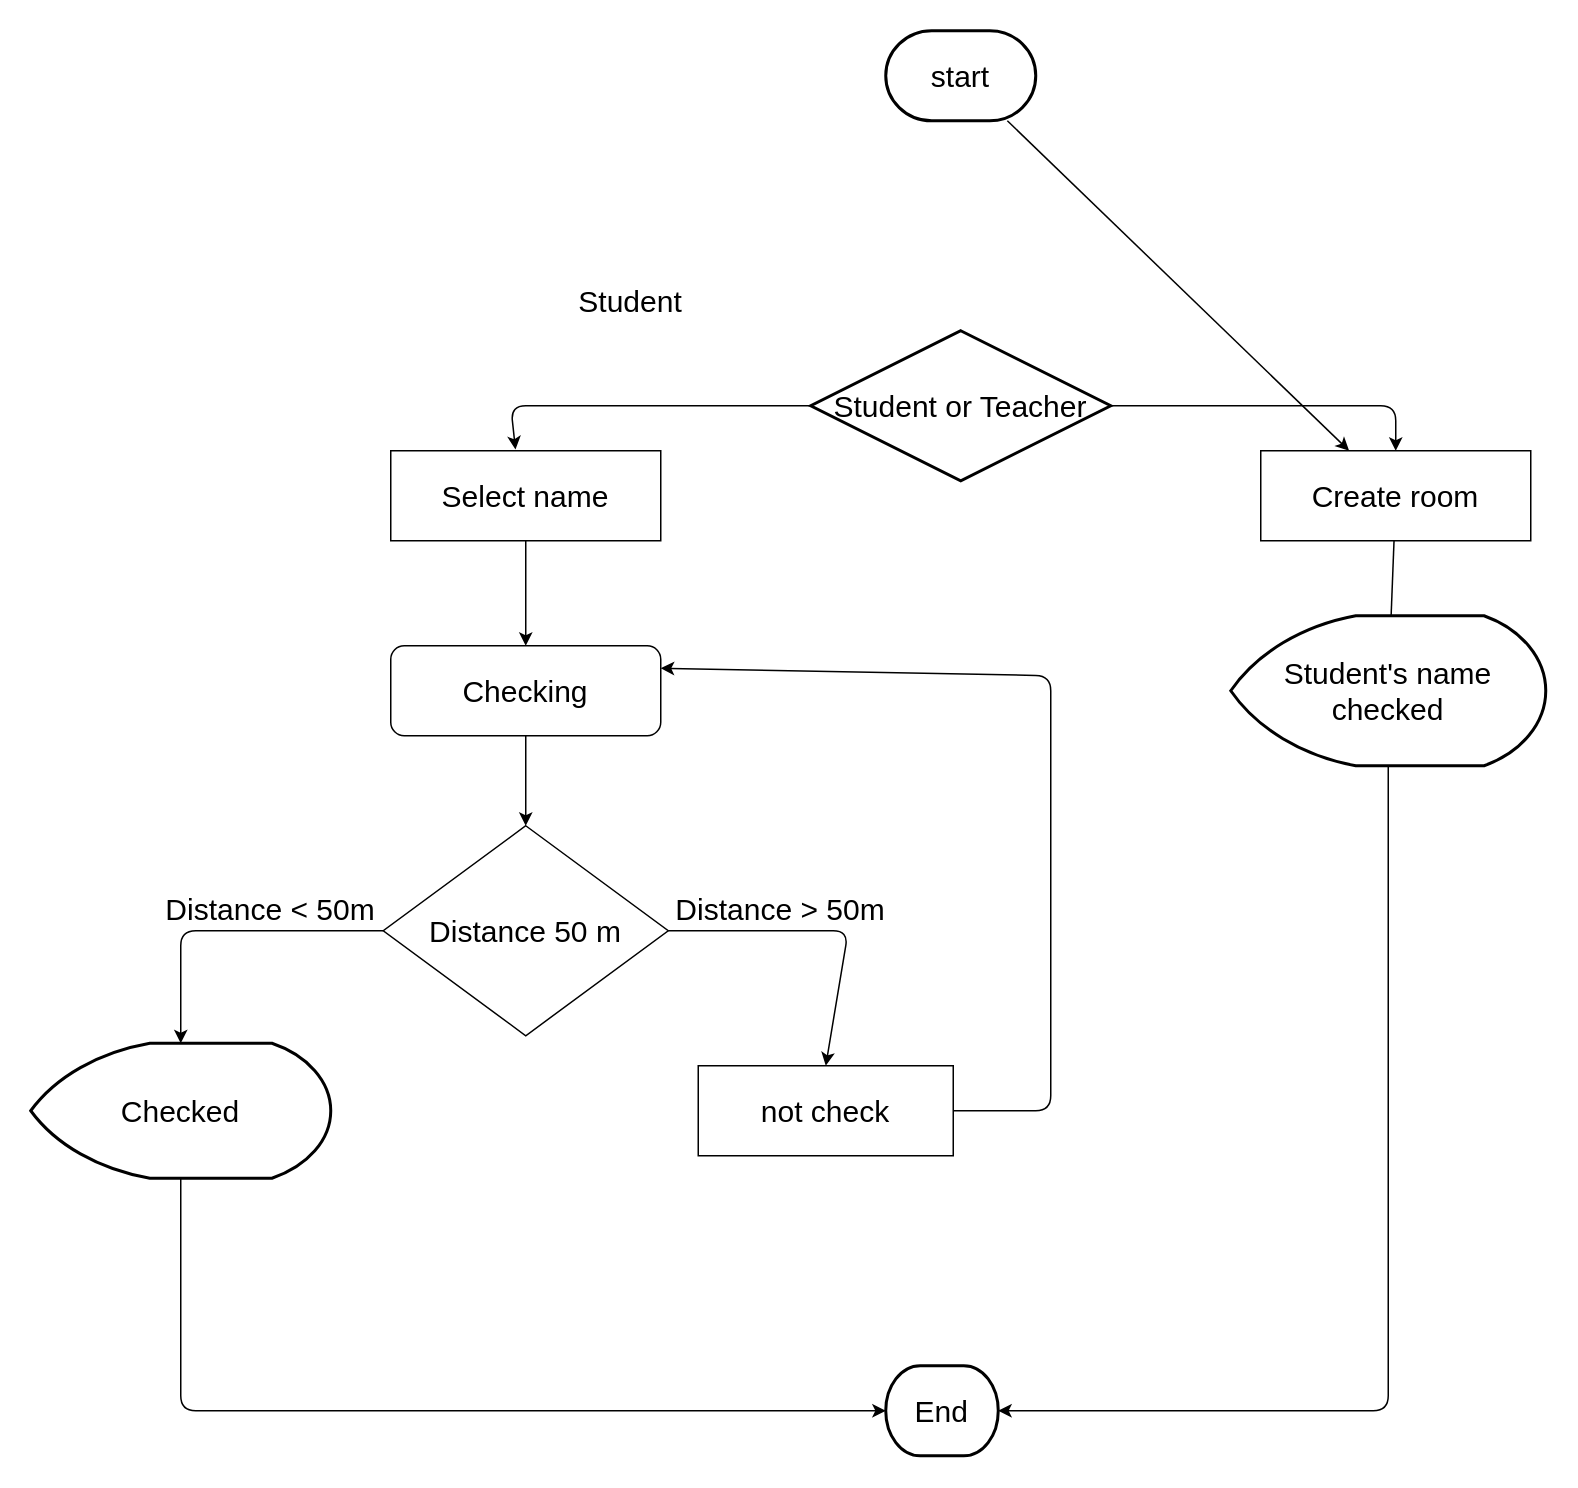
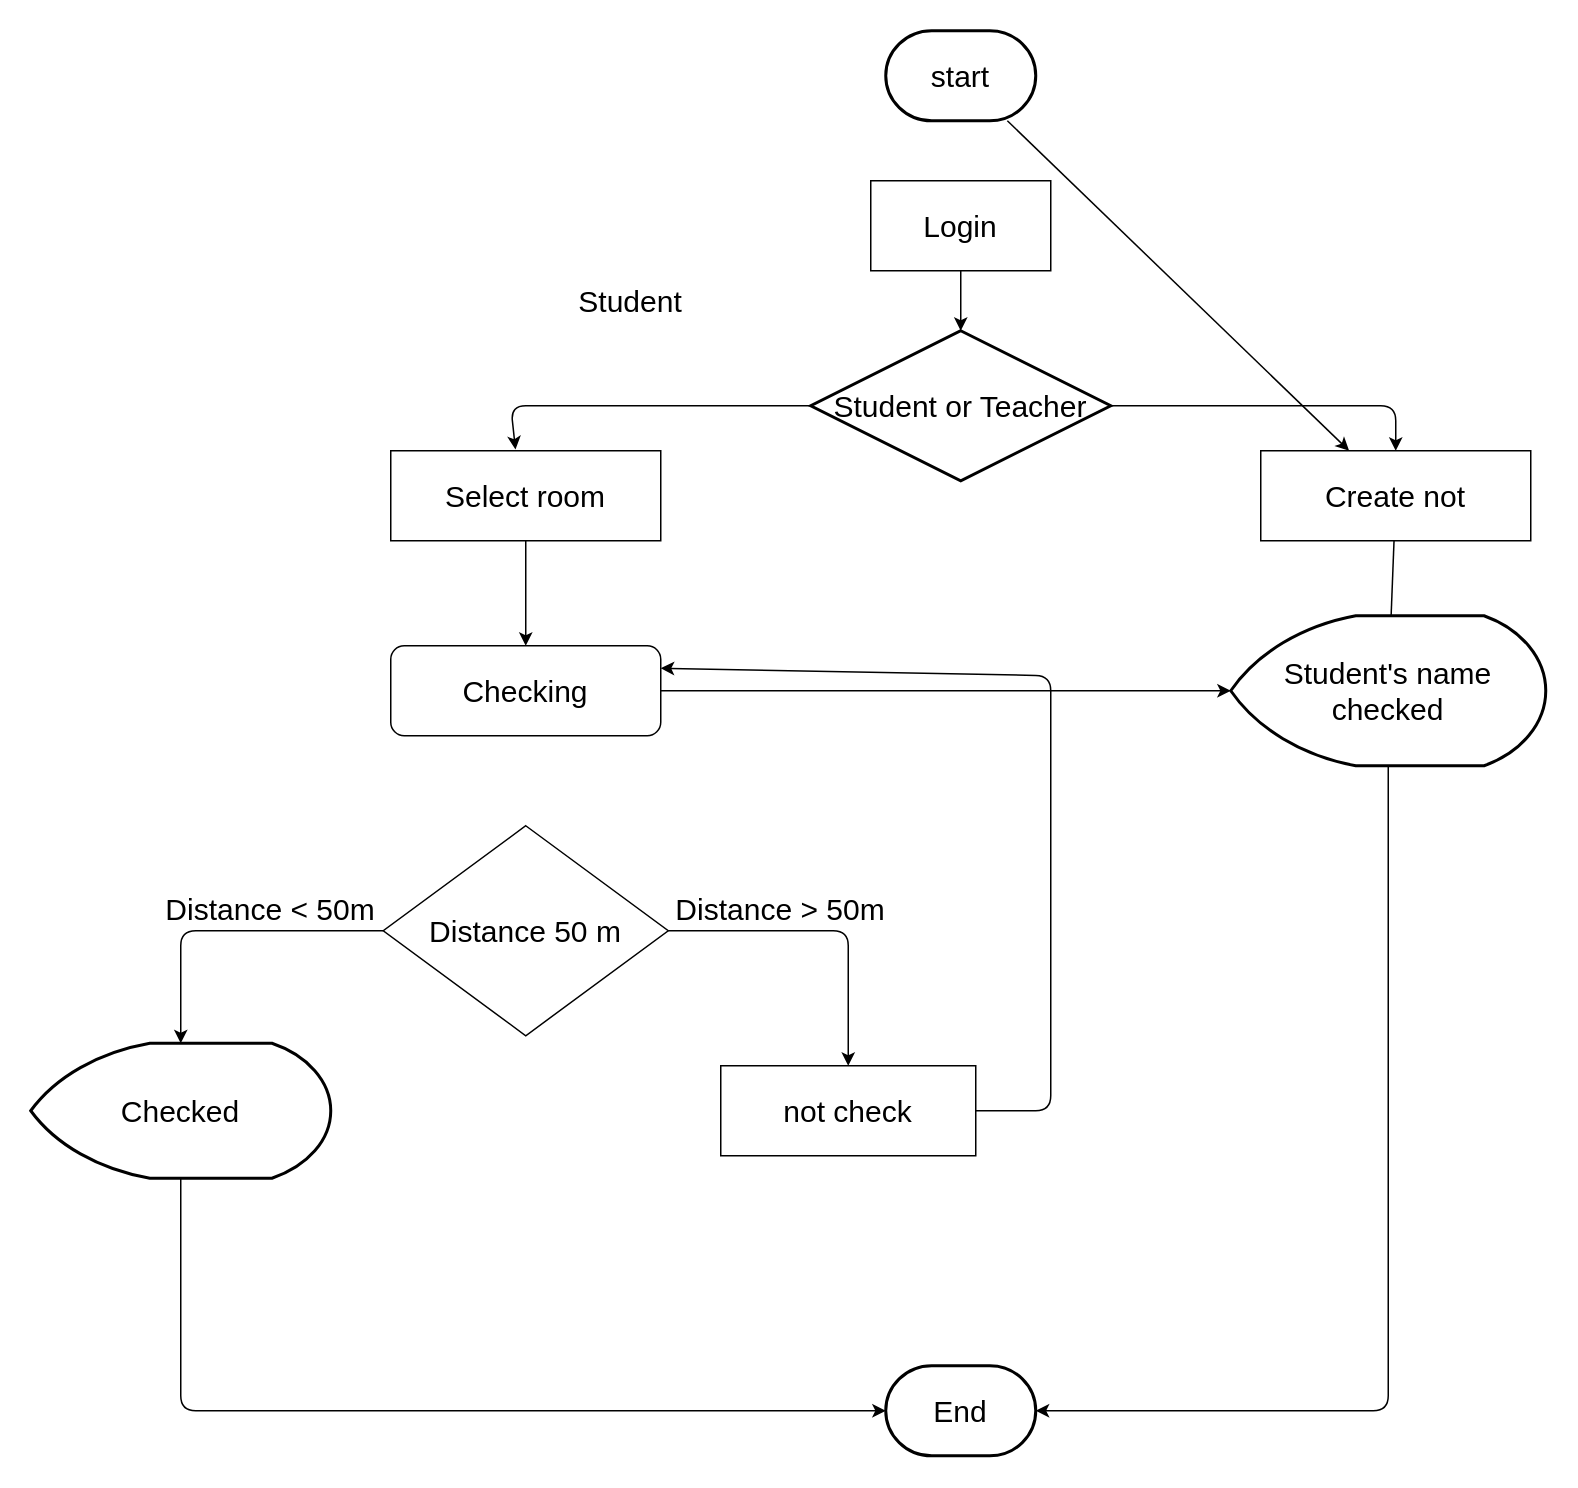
  <mxCell id="0" />
  <mxCell id="1" parent="0" />
  <mxCell id="2" value="" style="edgeStyle=none;html=1;fontSize=20;" edge="1" parent="1" source="3" target="21"><mxGeometry relative="1" as="geometry" /></mxCell>
  <mxCell id="3" value="&lt;font style=&quot;font-size: 20px&quot;&gt;start&lt;/font&gt;" style="strokeWidth=2;html=1;shape=mxgraph.flowchart.terminator;whiteSpace=wrap;fontSize=20;" vertex="1" parent="1"><mxGeometry x="590" y="20" width="100" height="60" as="geometry" /></mxCell>
  <mxCell id="4" value="" style="edgeStyle=none;html=1;fontSize=20;entryX=0.462;entryY=-0.013;entryDx=0;entryDy=0;entryPerimeter=0;" edge="1" parent="1" source="6" target="10"><mxGeometry relative="1" as="geometry"><Array as="points"><mxPoint x="340" y="270" /></Array></mxGeometry></mxCell>
  <mxCell id="5" style="edgeStyle=none;html=1;entryX=0.5;entryY=0;entryDx=0;entryDy=0;fontSize=20;" edge="1" parent="1" source="6" target="21"><mxGeometry relative="1" as="geometry"><Array as="points"><mxPoint x="930" y="270" /></Array></mxGeometry></mxCell>
  <mxCell id="6" value="&lt;font style=&quot;font-size: 20px&quot;&gt;Student or Teacher&lt;/font&gt;" style="strokeWidth=2;html=1;shape=mxgraph.flowchart.decision;whiteSpace=wrap;fontSize=20;" vertex="1" parent="1"><mxGeometry x="540" y="220" width="200" height="100" as="geometry" /></mxCell>
+ <mxCell id="7" value="" style="edgeStyle=none;html=1;fontSize=20;" edge="1" parent="1" source="8" target="6"><mxGeometry relative="1" as="geometry" /></mxCell>
+ <mxCell id="8" value="&lt;font style=&quot;font-size: 20px;&quot;&gt;Login&lt;/font&gt;" style="rounded=0;whiteSpace=wrap;html=1;fontSize=20;" vertex="1" parent="1"><mxGeometry x="580" y="120" width="120" height="60" as="geometry" /></mxCell>
  <mxCell id="9" value="" style="edgeStyle=none;html=1;fontSize=20;" edge="1" parent="1" source="10" target="12"><mxGeometry relative="1" as="geometry" /></mxCell>
- <mxCell id="10" value="Select name" style="rounded=0;whiteSpace=wrap;html=1;fontSize=20;" vertex="1" parent="1"><mxGeometry x="260" y="300" width="180" height="60" as="geometry" /></mxCell>
- <mxCell id="11" value="" style="edgeStyle=none;html=1;fontSize=20;" edge="1" parent="1" source="12" target="15"><mxGeometry relative="1" as="geometry" /></mxCell>
+ <mxCell id="10" value="Select room" style="rounded=0;whiteSpace=wrap;html=1;fontSize=20;" vertex="1" parent="1"><mxGeometry x="260" y="300" width="180" height="60" as="geometry" /></mxCell>
+ <mxCell id="11" value="" style="edgeStyle=none;html=1;fontSize=20;" edge="1" parent="1" source="12" target="23"><mxGeometry relative="1" as="geometry" /></mxCell>
  <mxCell id="12" value="Checking" style="whiteSpace=wrap;html=1;fontSize=20;rounded=1;" vertex="1" parent="1"><mxGeometry x="260" y="430" width="180" height="60" as="geometry" /></mxCell>
  <mxCell id="13" style="edgeStyle=none;html=1;entryX=0.5;entryY=0;entryDx=0;entryDy=0;fontSize=20;" edge="1" parent="1" source="15" target="17"><mxGeometry relative="1" as="geometry"><Array as="points"><mxPoint x="565" y="620" /></Array></mxGeometry></mxCell>
  <mxCell id="14" style="edgeStyle=none;html=1;entryX=0.5;entryY=0;entryDx=0;entryDy=0;entryPerimeter=0;fontSize=20;" edge="1" parent="1" source="15"><mxGeometry relative="1" as="geometry"><mxPoint x="120" y="695" as="targetPoint" /><Array as="points"><mxPoint x="120" y="620" /></Array></mxGeometry></mxCell>
  <mxCell id="15" value="Distance 50 m" style="rhombus;whiteSpace=wrap;html=1;fontSize=20;" vertex="1" parent="1"><mxGeometry x="255" y="550" width="190" height="140" as="geometry" /></mxCell>
  <mxCell id="16" style="edgeStyle=none;html=1;entryX=1;entryY=0.25;entryDx=0;entryDy=0;fontSize=20;exitX=1;exitY=0.5;exitDx=0;exitDy=0;" edge="1" parent="1" source="17" target="12"><mxGeometry relative="1" as="geometry"><Array as="points"><mxPoint x="700" y="740" /><mxPoint x="700" y="450" /></Array></mxGeometry></mxCell>
- <mxCell id="17" value="not check" style="rounded=0;whiteSpace=wrap;html=1;fontSize=20;" vertex="1" parent="1"><mxGeometry x="465" y="710" width="170" height="60" as="geometry" /></mxCell>
+ <mxCell id="17" value="not check" style="rounded=0;whiteSpace=wrap;html=1;fontSize=20;" vertex="1" parent="1"><mxGeometry x="480" y="710" width="170" height="60" as="geometry" /></mxCell>
  <mxCell id="18" style="edgeStyle=none;html=1;entryX=0;entryY=0.5;entryDx=0;entryDy=0;entryPerimeter=0;fontSize=20;" edge="1" parent="1" target="24"><mxGeometry relative="1" as="geometry"><mxPoint x="120" y="785" as="sourcePoint" /><Array as="points"><mxPoint x="120" y="940" /></Array></mxGeometry></mxCell>
  <mxCell id="19" value="Checked" style="strokeWidth=2;html=1;shape=mxgraph.flowchart.display;whiteSpace=wrap;fontSize=20;" vertex="1" parent="1"><mxGeometry x="20" y="695" width="200" height="90" as="geometry" /></mxCell>
  <mxCell id="20" style="edgeStyle=none;html=1;fontSize=20;endArrow=none;" edge="1" parent="1" source="21" target="23"><mxGeometry relative="1" as="geometry" /></mxCell>
- <mxCell id="21" value="Create room" style="rounded=0;whiteSpace=wrap;html=1;fontSize=20;" vertex="1" parent="1"><mxGeometry x="840" y="300" width="180" height="60" as="geometry" /></mxCell>
+ <mxCell id="21" value="Create not" style="rounded=0;whiteSpace=wrap;html=1;fontSize=20;" vertex="1" parent="1"><mxGeometry x="840" y="300" width="180" height="60" as="geometry" /></mxCell>
  <mxCell id="22" style="edgeStyle=none;html=1;entryX=1;entryY=0.5;entryDx=0;entryDy=0;entryPerimeter=0;fontSize=20;" edge="1" parent="1" source="23" target="24"><mxGeometry relative="1" as="geometry"><Array as="points"><mxPoint x="925" y="940" /></Array></mxGeometry></mxCell>
  <mxCell id="23" value="Student's name checked" style="strokeWidth=2;html=1;shape=mxgraph.flowchart.display;whiteSpace=wrap;fontSize=20;" vertex="1" parent="1"><mxGeometry x="820" y="410" width="210" height="100" as="geometry" /></mxCell>
- <mxCell id="24" value="End" style="strokeWidth=2;html=1;shape=mxgraph.flowchart.terminator;whiteSpace=wrap;fontSize=20;" vertex="1" parent="1"><mxGeometry x="590" y="910" width="75" height="60" as="geometry" /></mxCell>
+ <mxCell id="24" value="End" style="strokeWidth=2;html=1;shape=mxgraph.flowchart.terminator;whiteSpace=wrap;fontSize=20;" vertex="1" parent="1"><mxGeometry x="590" y="910" width="100" height="60" as="geometry" /></mxCell>
  <mxCell id="25" value="Student" style="text;html=1;strokeColor=none;fillColor=none;align=center;verticalAlign=middle;whiteSpace=wrap;rounded=0;fontSize=20;" vertex="1" parent="1"><mxGeometry x="390" y="185" width="60" height="30" as="geometry" /></mxCell>
  <mxCell id="26" value="Distance &amp;lt; 50m" style="text;html=1;strokeColor=none;fillColor=none;align=center;verticalAlign=middle;whiteSpace=wrap;rounded=0;fontSize=20;" vertex="1" parent="1"><mxGeometry x="90" y="590" width="180" height="30" as="geometry" /></mxCell>
  <mxCell id="27" value="Distance &amp;gt; 50m" style="text;html=1;strokeColor=none;fillColor=none;align=center;verticalAlign=middle;whiteSpace=wrap;rounded=0;fontSize=20;" vertex="1" parent="1"><mxGeometry x="430" y="590" width="180" height="30" as="geometry" /></mxCell>
